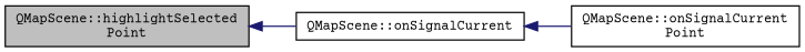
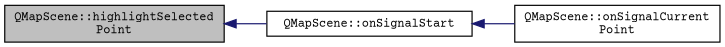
  digraph {
    fontname="Courier Prime"
    rankdir=LR
    node [color=black fontname="Courier Prime" fontsize=10 shape=record]
    edge [color=midnightblue dir=back fontname="Courier Prime" fontsize=10 labelfontname=Helvetica labelfontsize=10 style=solid]
    n1 [fillcolor=grey75 fontcolor=black height=0.2 label="QMapScene::highlightSelected\lPoint" style=filled width=0.4]
-   n2 [height=0.2 label="QMapScene::onSignalCurrent" width=0.4]
+   n2 [height=0.2 label="QMapScene::onSignalStart" width=0.4]
    n3 [height=0.2 label="QMapScene::onSignalCurrent\lPoint" width=0.4]
    n1 -> n2
    n2 -> n3
  }
